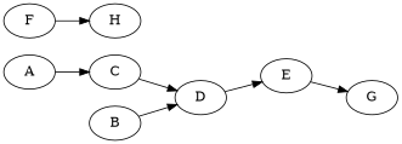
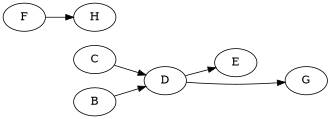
  digraph {
    rankdir=LR
-   A
    C
    B
    D
    E
    G
    F
    H
-   A -> C
    C -> D
    B -> D
    D -> E
-   E -> G
+   D -> G
    F -> H
  }
